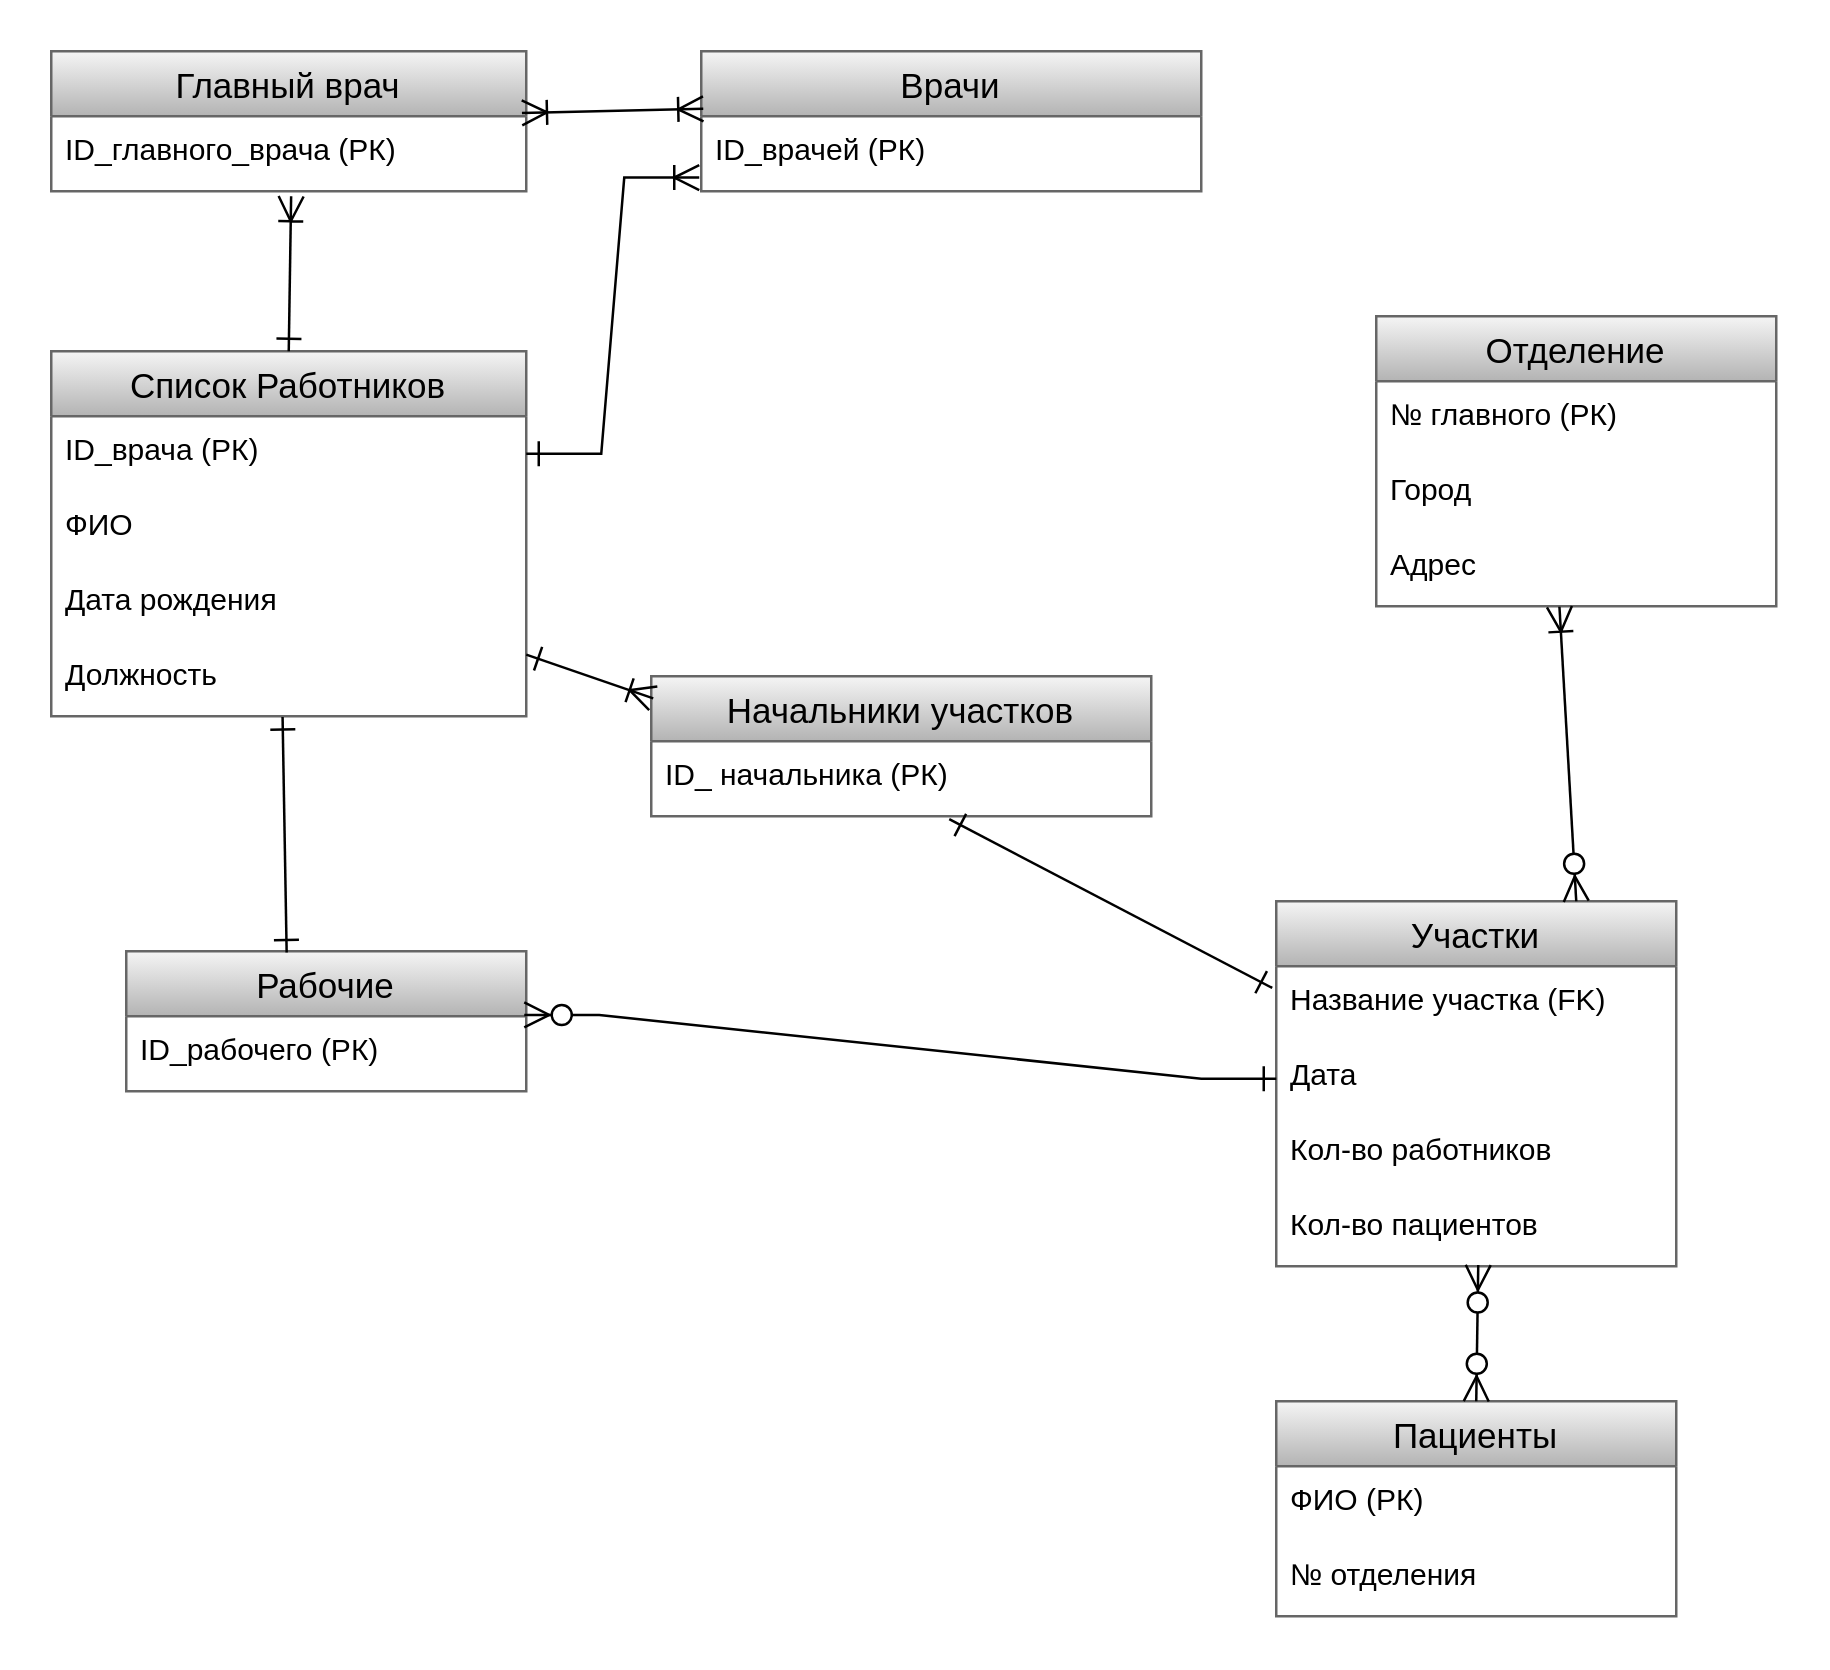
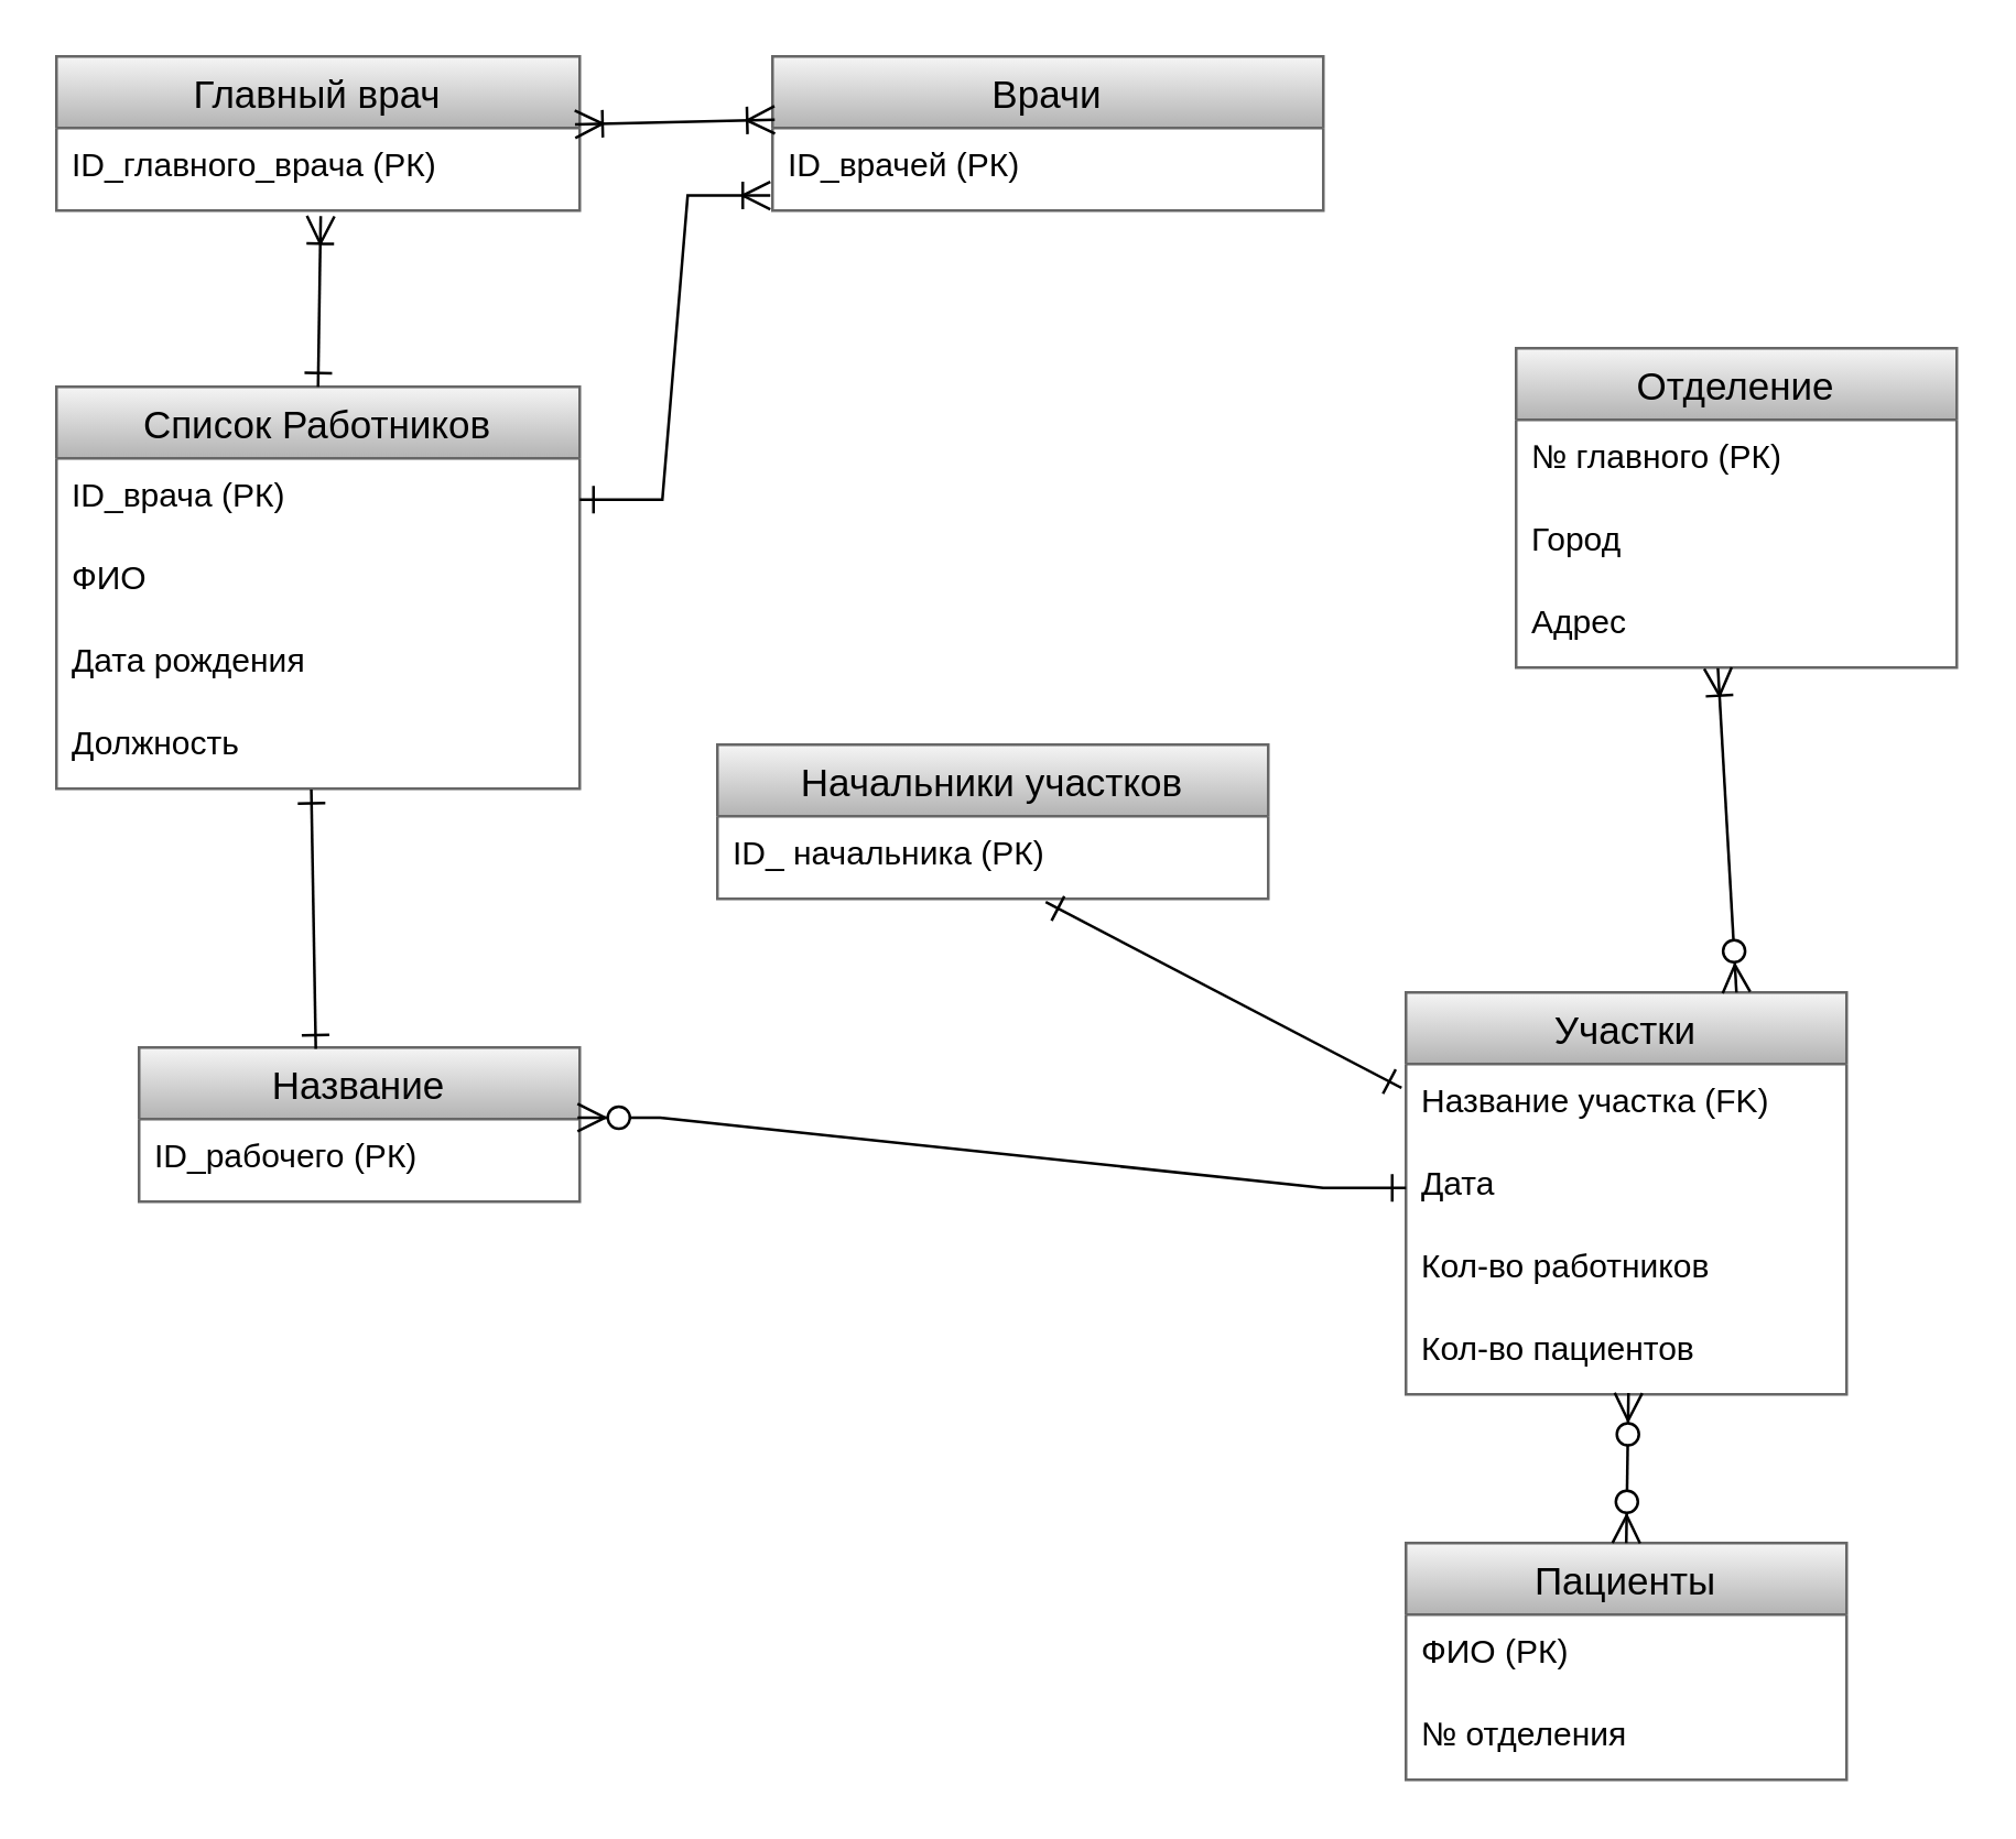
  <mxCell id="0" />
  <mxCell id="1" parent="0" />
  <mxCell id="2" value="Главный врач" style="swimlane;fontStyle=0;childLayout=stackLayout;horizontal=1;startSize=26;horizontalStack=0;resizeParent=1;resizeParentMax=0;resizeLast=0;collapsible=1;marginBottom=0;align=center;fontSize=14;fillColor=#f5f5f5;gradientColor=#b3b3b3;strokeColor=#666666;" parent="1" vertex="1"><mxGeometry x="20" y="20" width="190" height="56" as="geometry" /></mxCell>
  <mxCell id="3" value="ID_главного_врача (РК)" style="text;strokeColor=none;fillColor=none;spacingLeft=4;spacingRight=4;overflow=hidden;rotatable=0;points=[[0,0.5],[1,0.5]];portConstraint=eastwest;fontSize=12;" parent="2" vertex="1"><mxGeometry y="26" width="190" height="30" as="geometry" /></mxCell>
  <mxCell id="4" value="Врачи" style="swimlane;fontStyle=0;childLayout=stackLayout;horizontal=1;startSize=26;horizontalStack=0;resizeParent=1;resizeParentMax=0;resizeLast=0;collapsible=1;marginBottom=0;align=center;fontSize=14;fillColor=#f5f5f5;gradientColor=#b3b3b3;strokeColor=#666666;" parent="1" vertex="1"><mxGeometry x="280" y="20" width="200" height="56" as="geometry" /></mxCell>
  <mxCell id="5" value="ID_врачей (РК)" style="text;strokeColor=none;fillColor=none;spacingLeft=4;spacingRight=4;overflow=hidden;rotatable=0;points=[[0,0.5],[1,0.5]];portConstraint=eastwest;fontSize=12;" parent="4" vertex="1"><mxGeometry y="26" width="200" height="30" as="geometry" /></mxCell>
  <mxCell id="6" value="Список Работников" style="swimlane;fontStyle=0;childLayout=stackLayout;horizontal=1;startSize=26;horizontalStack=0;resizeParent=1;resizeParentMax=0;resizeLast=0;collapsible=1;marginBottom=0;align=center;fontSize=14;fillColor=#f5f5f5;gradientColor=#b3b3b3;strokeColor=#666666;" parent="1" vertex="1"><mxGeometry x="20" y="140" width="190" height="146" as="geometry" /></mxCell>
  <mxCell id="7" value="ID_врача (РК)" style="text;strokeColor=none;fillColor=none;spacingLeft=4;spacingRight=4;overflow=hidden;rotatable=0;points=[[0,0.5],[1,0.5]];portConstraint=eastwest;fontSize=12;" parent="6" vertex="1"><mxGeometry y="26" width="190" height="30" as="geometry" /></mxCell>
  <mxCell id="8" value="ФИО" style="text;strokeColor=none;fillColor=none;spacingLeft=4;spacingRight=4;overflow=hidden;rotatable=0;points=[[0,0.5],[1,0.5]];portConstraint=eastwest;fontSize=12;" parent="6" vertex="1"><mxGeometry y="56" width="190" height="30" as="geometry" /></mxCell>
  <mxCell id="9" value="Дата рождения" style="text;strokeColor=none;fillColor=none;spacingLeft=4;spacingRight=4;overflow=hidden;rotatable=0;points=[[0,0.5],[1,0.5]];portConstraint=eastwest;fontSize=12;" parent="6" vertex="1"><mxGeometry y="86" width="190" height="30" as="geometry" /></mxCell>
  <mxCell id="10" value="Должность" style="text;strokeColor=none;fillColor=none;spacingLeft=4;spacingRight=4;overflow=hidden;rotatable=0;points=[[0,0.5],[1,0.5]];portConstraint=eastwest;fontSize=12;" parent="6" vertex="1"><mxGeometry y="116" width="190" height="30" as="geometry" /></mxCell>
  <mxCell id="11" value="Начальники участков" style="swimlane;fontStyle=0;childLayout=stackLayout;horizontal=1;startSize=26;horizontalStack=0;resizeParent=1;resizeParentMax=0;resizeLast=0;collapsible=1;marginBottom=0;align=center;fontSize=14;fillColor=#f5f5f5;gradientColor=#b3b3b3;strokeColor=#666666;" parent="1" vertex="1"><mxGeometry x="260" y="270" width="200" height="56" as="geometry" /></mxCell>
  <mxCell id="12" value="ID_ начальника (РК)" style="text;strokeColor=none;fillColor=none;spacingLeft=4;spacingRight=4;overflow=hidden;rotatable=0;points=[[0,0.5],[1,0.5]];portConstraint=eastwest;fontSize=12;" parent="11" vertex="1"><mxGeometry y="26" width="200" height="30" as="geometry" /></mxCell>
  <mxCell id="13" value="Отделение" style="swimlane;fontStyle=0;childLayout=stackLayout;horizontal=1;startSize=26;horizontalStack=0;resizeParent=1;resizeParentMax=0;resizeLast=0;collapsible=1;marginBottom=0;align=center;fontSize=14;fillColor=#f5f5f5;gradientColor=#b3b3b3;strokeColor=#666666;" parent="1" vertex="1"><mxGeometry x="550" y="126" width="160" height="116" as="geometry" /></mxCell>
  <mxCell id="14" value="№ главного (РК)" style="text;strokeColor=none;fillColor=none;spacingLeft=4;spacingRight=4;overflow=hidden;rotatable=0;points=[[0,0.5],[1,0.5]];portConstraint=eastwest;fontSize=12;" parent="13" vertex="1"><mxGeometry y="26" width="160" height="30" as="geometry" /></mxCell>
  <mxCell id="15" value="Город" style="text;strokeColor=none;fillColor=none;spacingLeft=4;spacingRight=4;overflow=hidden;rotatable=0;points=[[0,0.5],[1,0.5]];portConstraint=eastwest;fontSize=12;" parent="13" vertex="1"><mxGeometry y="56" width="160" height="30" as="geometry" /></mxCell>
  <mxCell id="16" value="Адрес" style="text;strokeColor=none;fillColor=none;spacingLeft=4;spacingRight=4;overflow=hidden;rotatable=0;points=[[0,0.5],[1,0.5]];portConstraint=eastwest;fontSize=12;" parent="13" vertex="1"><mxGeometry y="86" width="160" height="30" as="geometry" /></mxCell>
- <mxCell id="17" value="Рабочие" style="swimlane;fontStyle=0;childLayout=stackLayout;horizontal=1;startSize=26;horizontalStack=0;resizeParent=1;resizeParentMax=0;resizeLast=0;collapsible=1;marginBottom=0;align=center;fontSize=14;fillColor=#f5f5f5;gradientColor=#b3b3b3;strokeColor=#666666;" parent="1" vertex="1"><mxGeometry x="50" y="380" width="160" height="56" as="geometry" /></mxCell>
+ <mxCell id="17" value="Название" style="swimlane;fontStyle=0;childLayout=stackLayout;horizontal=1;startSize=26;horizontalStack=0;resizeParent=1;resizeParentMax=0;resizeLast=0;collapsible=1;marginBottom=0;align=center;fontSize=14;fillColor=#f5f5f5;gradientColor=#b3b3b3;strokeColor=#666666;" parent="1" vertex="1"><mxGeometry x="50" y="380" width="160" height="56" as="geometry" /></mxCell>
  <mxCell id="18" value="ID_рабочего (РК)" style="text;strokeColor=none;fillColor=none;spacingLeft=4;spacingRight=4;overflow=hidden;rotatable=0;points=[[0,0.5],[1,0.5]];portConstraint=eastwest;fontSize=12;" parent="17" vertex="1"><mxGeometry y="26" width="160" height="30" as="geometry" /></mxCell>
  <mxCell id="19" value="Участки" style="swimlane;fontStyle=0;childLayout=stackLayout;horizontal=1;startSize=26;horizontalStack=0;resizeParent=1;resizeParentMax=0;resizeLast=0;collapsible=1;marginBottom=0;align=center;fontSize=14;fillColor=#f5f5f5;gradientColor=#b3b3b3;strokeColor=#666666;" parent="1" vertex="1"><mxGeometry x="510" y="360" width="160" height="146" as="geometry" /></mxCell>
  <mxCell id="20" value="Название участка (FK)" style="text;strokeColor=none;fillColor=none;spacingLeft=4;spacingRight=4;overflow=hidden;rotatable=0;points=[[0,0.5],[1,0.5]];portConstraint=eastwest;fontSize=12;" parent="19" vertex="1"><mxGeometry y="26" width="160" height="30" as="geometry" /></mxCell>
  <mxCell id="21" value="Дата" style="text;strokeColor=none;fillColor=none;spacingLeft=4;spacingRight=4;overflow=hidden;rotatable=0;points=[[0,0.5],[1,0.5]];portConstraint=eastwest;fontSize=12;" parent="19" vertex="1"><mxGeometry y="56" width="160" height="30" as="geometry" /></mxCell>
  <mxCell id="22" value="Кол-во работников" style="text;strokeColor=none;fillColor=none;spacingLeft=4;spacingRight=4;overflow=hidden;rotatable=0;points=[[0,0.5],[1,0.5]];portConstraint=eastwest;fontSize=12;" parent="19" vertex="1"><mxGeometry y="86" width="160" height="30" as="geometry" /></mxCell>
  <mxCell id="23" value="Кол-во пациентов" style="text;strokeColor=none;fillColor=none;spacingLeft=4;spacingRight=4;overflow=hidden;rotatable=0;points=[[0,0.5],[1,0.5]];portConstraint=eastwest;fontSize=12;" parent="19" vertex="1"><mxGeometry y="116" width="160" height="30" as="geometry" /></mxCell>
  <mxCell id="24" value="Пациенты" style="swimlane;fontStyle=0;childLayout=stackLayout;horizontal=1;startSize=26;horizontalStack=0;resizeParent=1;resizeParentMax=0;resizeLast=0;collapsible=1;marginBottom=0;align=center;fontSize=14;fillColor=#f5f5f5;gradientColor=#b3b3b3;strokeColor=#666666;" parent="1" vertex="1"><mxGeometry x="510" y="560" width="160" height="86" as="geometry" /></mxCell>
  <mxCell id="25" value="ФИО (РК)" style="text;strokeColor=none;fillColor=none;spacingLeft=4;spacingRight=4;overflow=hidden;rotatable=0;points=[[0,0.5],[1,0.5]];portConstraint=eastwest;fontSize=12;" parent="24" vertex="1"><mxGeometry y="26" width="160" height="30" as="geometry" /></mxCell>
  <mxCell id="26" value="№ отделения" style="text;strokeColor=none;fillColor=none;spacingLeft=4;spacingRight=4;overflow=hidden;rotatable=0;points=[[0,0.5],[1,0.5]];portConstraint=eastwest;fontSize=12;" parent="24" vertex="1"><mxGeometry y="56" width="160" height="30" as="geometry" /></mxCell>
  <mxCell id="27" value="" style="fontSize=12;html=1;endArrow=ERoneToMany;startArrow=ERone;exitX=0.5;exitY=0;exitDx=0;exitDy=0;rounded=0;entryX=0.505;entryY=1.067;entryDx=0;entryDy=0;entryPerimeter=0;startFill=0;sourcePerimeterSpacing=9;targetPerimeterSpacing=9;jumpSize=6;startSize=8;endSize=8;" parent="1" source="6" target="3" edge="1"><mxGeometry width="100" height="100" relative="1" as="geometry"><mxPoint x="200" y="190" as="sourcePoint" /><mxPoint x="140" y="90" as="targetPoint" /></mxGeometry></mxCell>
  <mxCell id="28" value="" style="fontSize=12;html=1;endArrow=ERoneToMany;startArrow=ERoneToMany;rounded=0;startSize=8;endSize=8;sourcePerimeterSpacing=9;targetPerimeterSpacing=9;jumpSize=6;exitX=0.991;exitY=-0.044;exitDx=0;exitDy=0;exitPerimeter=0;entryX=0.004;entryY=0.411;entryDx=0;entryDy=0;entryPerimeter=0;" parent="1" source="3" target="4" edge="1"><mxGeometry width="100" height="100" relative="1" as="geometry"><mxPoint x="250" y="200" as="sourcePoint" /><mxPoint x="350" y="100" as="targetPoint" /></mxGeometry></mxCell>
  <mxCell id="29" value="" style="fontSize=12;html=1;endArrow=ERoneToMany;startArrow=ERone;rounded=0;startFill=0;sourcePerimeterSpacing=9;targetPerimeterSpacing=9;jumpSize=6;startSize=8;endSize=8;entryX=-0.004;entryY=0.817;entryDx=0;entryDy=0;entryPerimeter=0;exitX=1;exitY=0.5;exitDx=0;exitDy=0;edgeStyle=entityRelationEdgeStyle;" parent="1" source="7" target="5" edge="1"><mxGeometry width="100" height="100" relative="1" as="geometry"><mxPoint x="250" y="200" as="sourcePoint" /><mxPoint x="350" y="100" as="targetPoint" /></mxGeometry></mxCell>
- <mxCell id="30" value="" style="fontSize=12;html=1;endArrow=ERoneToMany;startArrow=ERone;rounded=0;startFill=0;sourcePerimeterSpacing=9;targetPerimeterSpacing=9;jumpSize=6;startSize=8;endSize=8;entryX=0.004;entryY=0.158;entryDx=0;entryDy=0;entryPerimeter=0;exitX=1;exitY=0.178;exitDx=0;exitDy=0;exitPerimeter=0;" parent="1" source="10" target="11" edge="1"><mxGeometry x="-0.596" y="-165" width="100" height="100" relative="1" as="geometry"><mxPoint x="230" y="230" as="sourcePoint" /><mxPoint x="330" y="240" as="targetPoint" /><mxPoint as="offset" /></mxGeometry></mxCell>
  <mxCell id="31" value="" style="edgeStyle=entityRelationEdgeStyle;fontSize=12;html=1;endArrow=ERzeroToMany;startArrow=ERone;rounded=0;startSize=8;endSize=8;sourcePerimeterSpacing=9;targetPerimeterSpacing=9;jumpSize=6;entryX=0.995;entryY=-0.017;entryDx=0;entryDy=0;entryPerimeter=0;exitX=0;exitY=0.5;exitDx=0;exitDy=0;startFill=0;" parent="1" source="21" target="18" edge="1"><mxGeometry width="100" height="100" relative="1" as="geometry"><mxPoint x="290" y="480" as="sourcePoint" /><mxPoint x="390" y="380" as="targetPoint" /></mxGeometry></mxCell>
  <mxCell id="32" value="" style="fontSize=12;html=1;endArrow=ERone;rounded=0;startSize=8;endSize=8;sourcePerimeterSpacing=9;targetPerimeterSpacing=9;jumpSize=6;entryX=-0.01;entryY=0.289;entryDx=0;entryDy=0;entryPerimeter=0;exitX=0.596;exitY=1.039;exitDx=0;exitDy=0;exitPerimeter=0;endFill=0;startArrow=ERone;startFill=0;" parent="1" source="12" target="20" edge="1"><mxGeometry width="100" height="100" relative="1" as="geometry"><mxPoint x="340" y="450" as="sourcePoint" /><mxPoint x="440" y="350" as="targetPoint" /></mxGeometry></mxCell>
  <mxCell id="33" value="" style="fontSize=12;html=1;endArrow=ERzeroToMany;startArrow=ERoneToMany;rounded=0;startSize=8;endSize=8;sourcePerimeterSpacing=9;targetPerimeterSpacing=9;jumpSize=6;entryX=0.75;entryY=0;entryDx=0;entryDy=0;exitX=0.458;exitY=1.006;exitDx=0;exitDy=0;startFill=0;exitPerimeter=0;" parent="1" source="16" target="19" edge="1"><mxGeometry width="100" height="100" relative="1" as="geometry"><mxPoint x="910.8" y="325.51" as="sourcePoint" /><mxPoint x="610" y="300" as="targetPoint" /></mxGeometry></mxCell>
  <mxCell id="34" value="" style="fontSize=12;html=1;endArrow=ERone;rounded=0;startSize=8;endSize=8;sourcePerimeterSpacing=9;targetPerimeterSpacing=9;jumpSize=6;entryX=0.401;entryY=0.009;entryDx=0;entryDy=0;entryPerimeter=0;exitX=0.487;exitY=1.011;exitDx=0;exitDy=0;exitPerimeter=0;endFill=0;startArrow=ERone;startFill=0;" parent="1" source="10" target="17" edge="1"><mxGeometry width="100" height="100" relative="1" as="geometry"><mxPoint x="70" y="310" as="sourcePoint" /><mxPoint x="199.2" y="377.5" as="targetPoint" /></mxGeometry></mxCell>
  <mxCell id="35" value="" style="fontSize=12;html=1;endArrow=ERzeroToMany;endFill=1;startArrow=ERzeroToMany;rounded=0;startSize=8;endSize=8;sourcePerimeterSpacing=9;targetPerimeterSpacing=9;jumpSize=6;entryX=0.505;entryY=0.983;entryDx=0;entryDy=0;entryPerimeter=0;exitX=0.5;exitY=0;exitDx=0;exitDy=0;" parent="1" source="24" target="23" edge="1"><mxGeometry width="100" height="100" relative="1" as="geometry"><mxPoint x="340" y="630" as="sourcePoint" /><mxPoint x="450" y="540" as="targetPoint" /></mxGeometry></mxCell>
